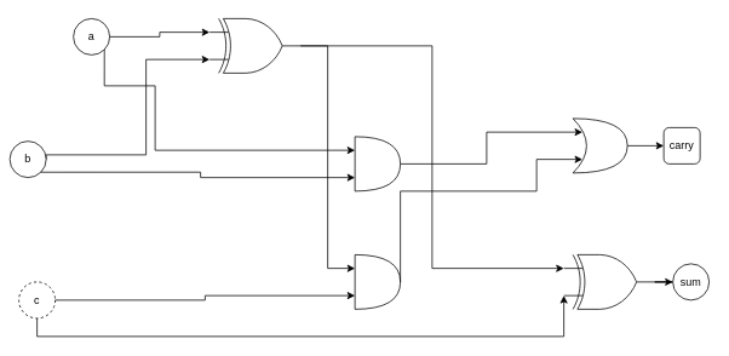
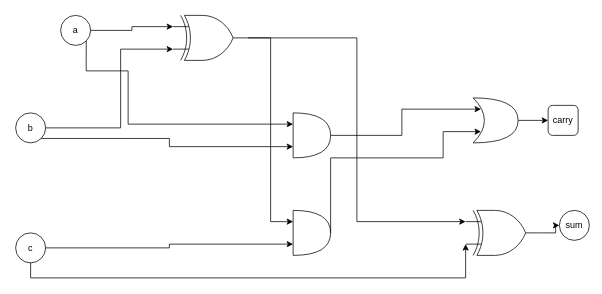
  <mxCell id="0" />
  <mxCell id="1" parent="0" />
  <mxCell id="2" value="" style="verticalLabelPosition=bottom;shadow=0;dashed=0;align=center;html=1;verticalAlign=top;shape=mxgraph.electrical.logic_gates.logic_gate;operation=xor;" vertex="1" parent="1"><mxGeometry x="230" y="20" width="100" height="60" as="geometry" /></mxCell>
  <mxCell id="3" value="" style="shape=or;whiteSpace=wrap;html=1;" vertex="1" parent="1"><mxGeometry x="390" y="280" width="50" height="60" as="geometry" /></mxCell>
  <mxCell id="4" value="" style="shape=or;whiteSpace=wrap;html=1;" vertex="1" parent="1"><mxGeometry x="390" y="150" width="50" height="60" as="geometry" /></mxCell>
  <mxCell id="5" style="edgeStyle=orthogonalEdgeStyle;rounded=0;orthogonalLoop=1;jettySize=auto;html=1;exitX=1;exitY=0.5;exitDx=0;exitDy=0;exitPerimeter=0;" edge="1" parent="1" source="6" target="17"><mxGeometry relative="1" as="geometry" /></mxCell>
  <mxCell id="6" value="" style="verticalLabelPosition=bottom;shadow=0;dashed=0;align=center;html=1;verticalAlign=top;shape=mxgraph.electrical.logic_gates.logic_gate;operation=xor;" vertex="1" parent="1"><mxGeometry x="620" y="280" width="100" height="60" as="geometry" /></mxCell>
  <mxCell id="7" style="edgeStyle=orthogonalEdgeStyle;rounded=0;orthogonalLoop=1;jettySize=auto;html=1;exitX=1;exitY=0.5;exitDx=0;exitDy=0;exitPerimeter=0;entryX=0;entryY=0.5;entryDx=0;entryDy=0;" edge="1" parent="1" source="8" target="21"><mxGeometry relative="1" as="geometry"><mxPoint x="720" y="160" as="targetPoint" /></mxGeometry></mxCell>
  <mxCell id="8" value="" style="shape=xor;whiteSpace=wrap;html=1;" vertex="1" parent="1"><mxGeometry x="630" y="130" width="60" height="60" as="geometry" /></mxCell>
  <mxCell id="9" style="edgeStyle=orthogonalEdgeStyle;rounded=0;orthogonalLoop=1;jettySize=auto;html=1;exitX=1;exitY=0.5;exitDx=0;exitDy=0;exitPerimeter=0;entryX=0;entryY=0.25;entryDx=0;entryDy=0;entryPerimeter=0;" edge="1" parent="1" source="2" target="6"><mxGeometry relative="1" as="geometry" /></mxCell>
  <mxCell id="10" style="edgeStyle=orthogonalEdgeStyle;rounded=0;orthogonalLoop=1;jettySize=auto;html=1;exitX=1;exitY=1;exitDx=0;exitDy=0;entryX=0;entryY=0.25;entryDx=0;entryDy=0;entryPerimeter=0;" edge="1" parent="1" source="11" target="4"><mxGeometry relative="1" as="geometry"><mxPoint x="350" y="150" as="targetPoint" /><Array as="points"><mxPoint x="170" y="94" /><mxPoint x="170" y="165" /></Array></mxGeometry></mxCell>
  <mxCell id="11" value="a" style="ellipse;whiteSpace=wrap;html=1;" vertex="1" parent="1"><mxGeometry x="80" y="20" width="40" height="40" as="geometry" /></mxCell>
  <mxCell id="12" style="edgeStyle=orthogonalEdgeStyle;rounded=0;orthogonalLoop=1;jettySize=auto;html=1;exitX=1;exitY=0.5;exitDx=0;exitDy=0;entryX=0;entryY=0.25;entryDx=0;entryDy=0;entryPerimeter=0;" edge="1" parent="1" source="11" target="2"><mxGeometry relative="1" as="geometry" /></mxCell>
  <mxCell id="13" style="edgeStyle=orthogonalEdgeStyle;rounded=0;orthogonalLoop=1;jettySize=auto;html=1;exitX=1;exitY=0.5;exitDx=0;exitDy=0;entryX=0;entryY=0.75;entryDx=0;entryDy=0;entryPerimeter=0;" edge="1" parent="1" source="14" target="2"><mxGeometry relative="1" as="geometry"><mxPoint x="130" y="170" as="targetPoint" /><Array as="points"><mxPoint x="160" y="170" /><mxPoint x="160" y="65" /></Array></mxGeometry></mxCell>
- <mxCell id="14" value="b" style="ellipse;whiteSpace=wrap;html=1;" vertex="1" parent="1"><mxGeometry x="10" y="155" width="40" height="40" as="geometry" /></mxCell>
- <mxCell id="15" value="c" style="ellipse;whiteSpace=wrap;html=1;dashed=1;" vertex="1" parent="1"><mxGeometry x="20" y="310" width="40" height="40" as="geometry" /></mxCell>
+ <mxCell id="14" value="b" style="ellipse;whiteSpace=wrap;html=1;" vertex="1" parent="1"><mxGeometry x="20" y="150" width="40" height="40" as="geometry" /></mxCell>
+ <mxCell id="15" value="c" style="ellipse;whiteSpace=wrap;html=1;" vertex="1" parent="1"><mxGeometry x="20" y="310" width="40" height="40" as="geometry" /></mxCell>
  <mxCell id="16" style="edgeStyle=orthogonalEdgeStyle;rounded=0;orthogonalLoop=1;jettySize=auto;html=1;exitX=0.5;exitY=1;exitDx=0;exitDy=0;entryX=0;entryY=0.75;entryDx=0;entryDy=0;entryPerimeter=0;" edge="1" parent="1" source="15" target="6"><mxGeometry relative="1" as="geometry"><mxPoint x="50" y="395" as="sourcePoint" /><mxPoint x="610" y="390" as="targetPoint" /><Array as="points"><mxPoint x="40" y="370" /><mxPoint x="620" y="370" /></Array></mxGeometry></mxCell>
- <mxCell id="17" value="sum" style="ellipse;whiteSpace=wrap;html=1;aspect=fixed;" vertex="1" parent="1"><mxGeometry x="740" y="290" width="40" height="40" as="geometry" /></mxCell>
+ <mxCell id="17" value="sum" style="ellipse;whiteSpace=wrap;html=1;aspect=fixed;" vertex="1" parent="1"><mxGeometry x="745" y="280" width="40" height="40" as="geometry" /></mxCell>
  <mxCell id="18" style="edgeStyle=orthogonalEdgeStyle;rounded=0;orthogonalLoop=1;jettySize=auto;html=1;exitX=1;exitY=1;exitDx=0;exitDy=0;entryX=0;entryY=0.75;entryDx=0;entryDy=0;entryPerimeter=0;" edge="1" parent="1" source="14" target="4"><mxGeometry relative="1" as="geometry" /></mxCell>
  <mxCell id="19" style="edgeStyle=orthogonalEdgeStyle;rounded=0;orthogonalLoop=1;jettySize=auto;html=1;exitX=1;exitY=0.5;exitDx=0;exitDy=0;exitPerimeter=0;entryX=0.175;entryY=0.25;entryDx=0;entryDy=0;entryPerimeter=0;" edge="1" parent="1" source="4" target="8"><mxGeometry relative="1" as="geometry" /></mxCell>
  <mxCell id="20" style="edgeStyle=orthogonalEdgeStyle;rounded=0;orthogonalLoop=1;jettySize=auto;html=1;exitX=1;exitY=0.5;exitDx=0;exitDy=0;exitPerimeter=0;entryX=0.175;entryY=0.75;entryDx=0;entryDy=0;entryPerimeter=0;" edge="1" parent="1" source="3" target="8"><mxGeometry relative="1" as="geometry"><Array as="points"><mxPoint x="440" y="210" /><mxPoint x="590" y="210" /><mxPoint x="590" y="175" /></Array></mxGeometry></mxCell>
  <mxCell id="21" value="carry" style="whiteSpace=wrap;html=1;aspect=fixed;rounded=1;" vertex="1" parent="1"><mxGeometry x="730" y="140" width="40" height="40" as="geometry" /></mxCell>
  <mxCell id="22" style="edgeStyle=orthogonalEdgeStyle;rounded=0;orthogonalLoop=1;jettySize=auto;html=1;exitX=1;exitY=0.5;exitDx=0;exitDy=0;entryX=0;entryY=0.75;entryDx=0;entryDy=0;entryPerimeter=0;" edge="1" parent="1" source="15" target="3"><mxGeometry relative="1" as="geometry" /></mxCell>
  <mxCell id="23" style="edgeStyle=orthogonalEdgeStyle;rounded=0;orthogonalLoop=1;jettySize=auto;html=1;exitX=1;exitY=0.5;exitDx=0;exitDy=0;exitPerimeter=0;entryX=0;entryY=0.25;entryDx=0;entryDy=0;entryPerimeter=0;" edge="1" parent="1" source="2" target="3"><mxGeometry relative="1" as="geometry" /></mxCell>
